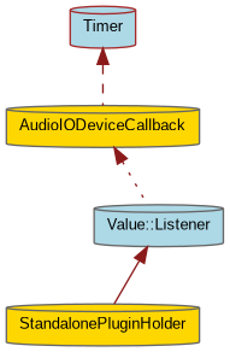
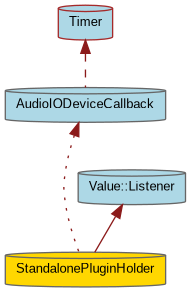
  digraph {
    fontname="Liberation Sans"
    node [color=gray40 fillcolor=gold fontname="Liberation Sans" fontsize=10 shape=cylinder style=filled]
    edge [color=firebrick4 dir=back fontname="Liberation Sans" fontsize=10 labelfontname=Helvetica labelfontsize=10]
    n1 [fontcolor=black height=0.2 label=StandalonePluginHolder width=0.4]
-   n2 [height=0.2 label=AudioIODeviceCallback width=0.4]
+   n2 [fillcolor=lightblue height=0.2 label=AudioIODeviceCallback width=0.4]
    n3 [color=brown fillcolor=lightblue height=0.2 label=Timer width=0.4]
    n4 [fillcolor=lightblue height=0.2 label="Value::Listener" width=0.4]
-   n2 -> n4 [style=dotted]
+   n2 -> n1 [style=dotted]
    n3 -> n2 [style=dashed]
    n4 -> n1 [style=solid]
  }
